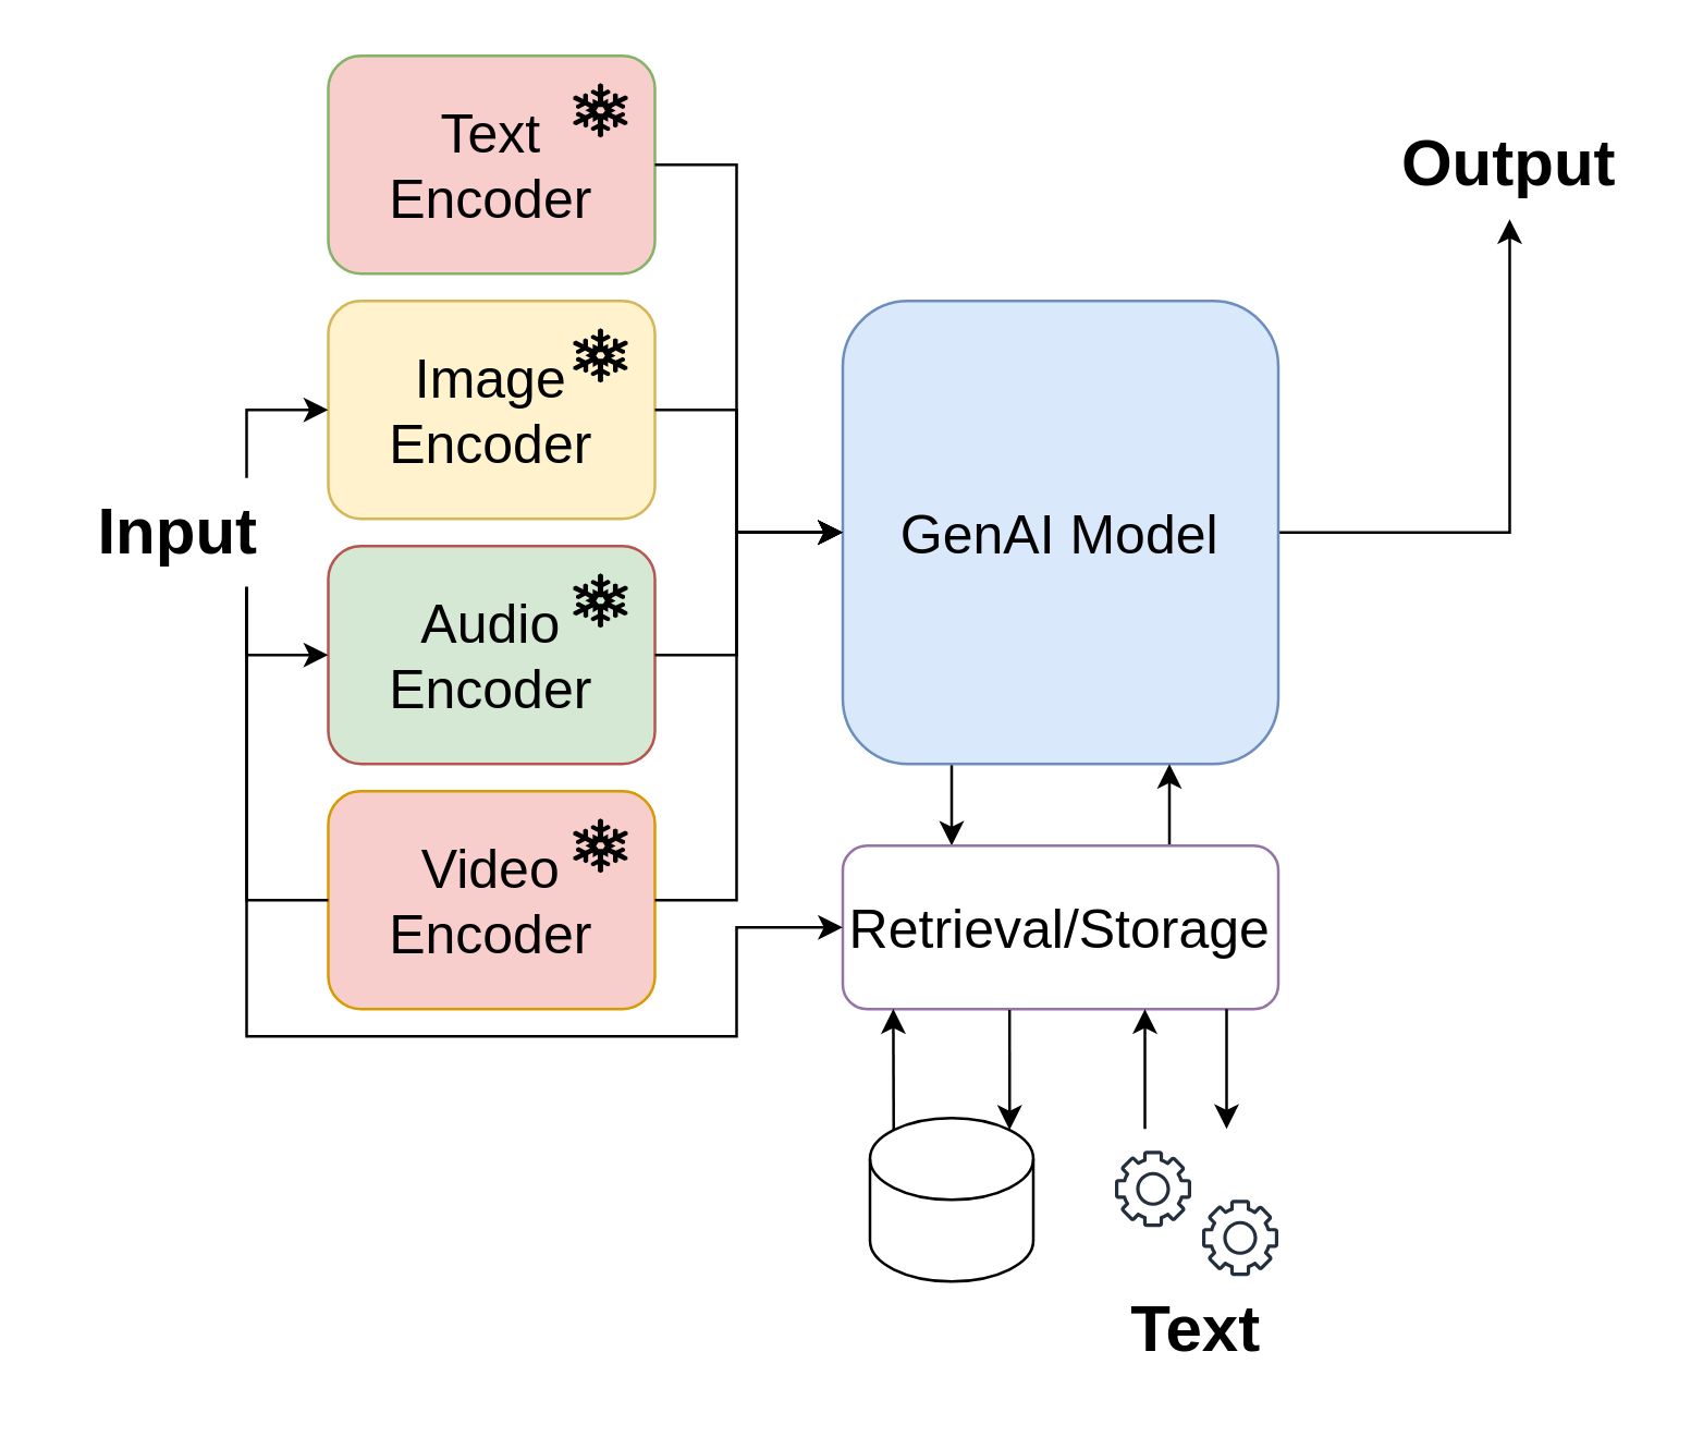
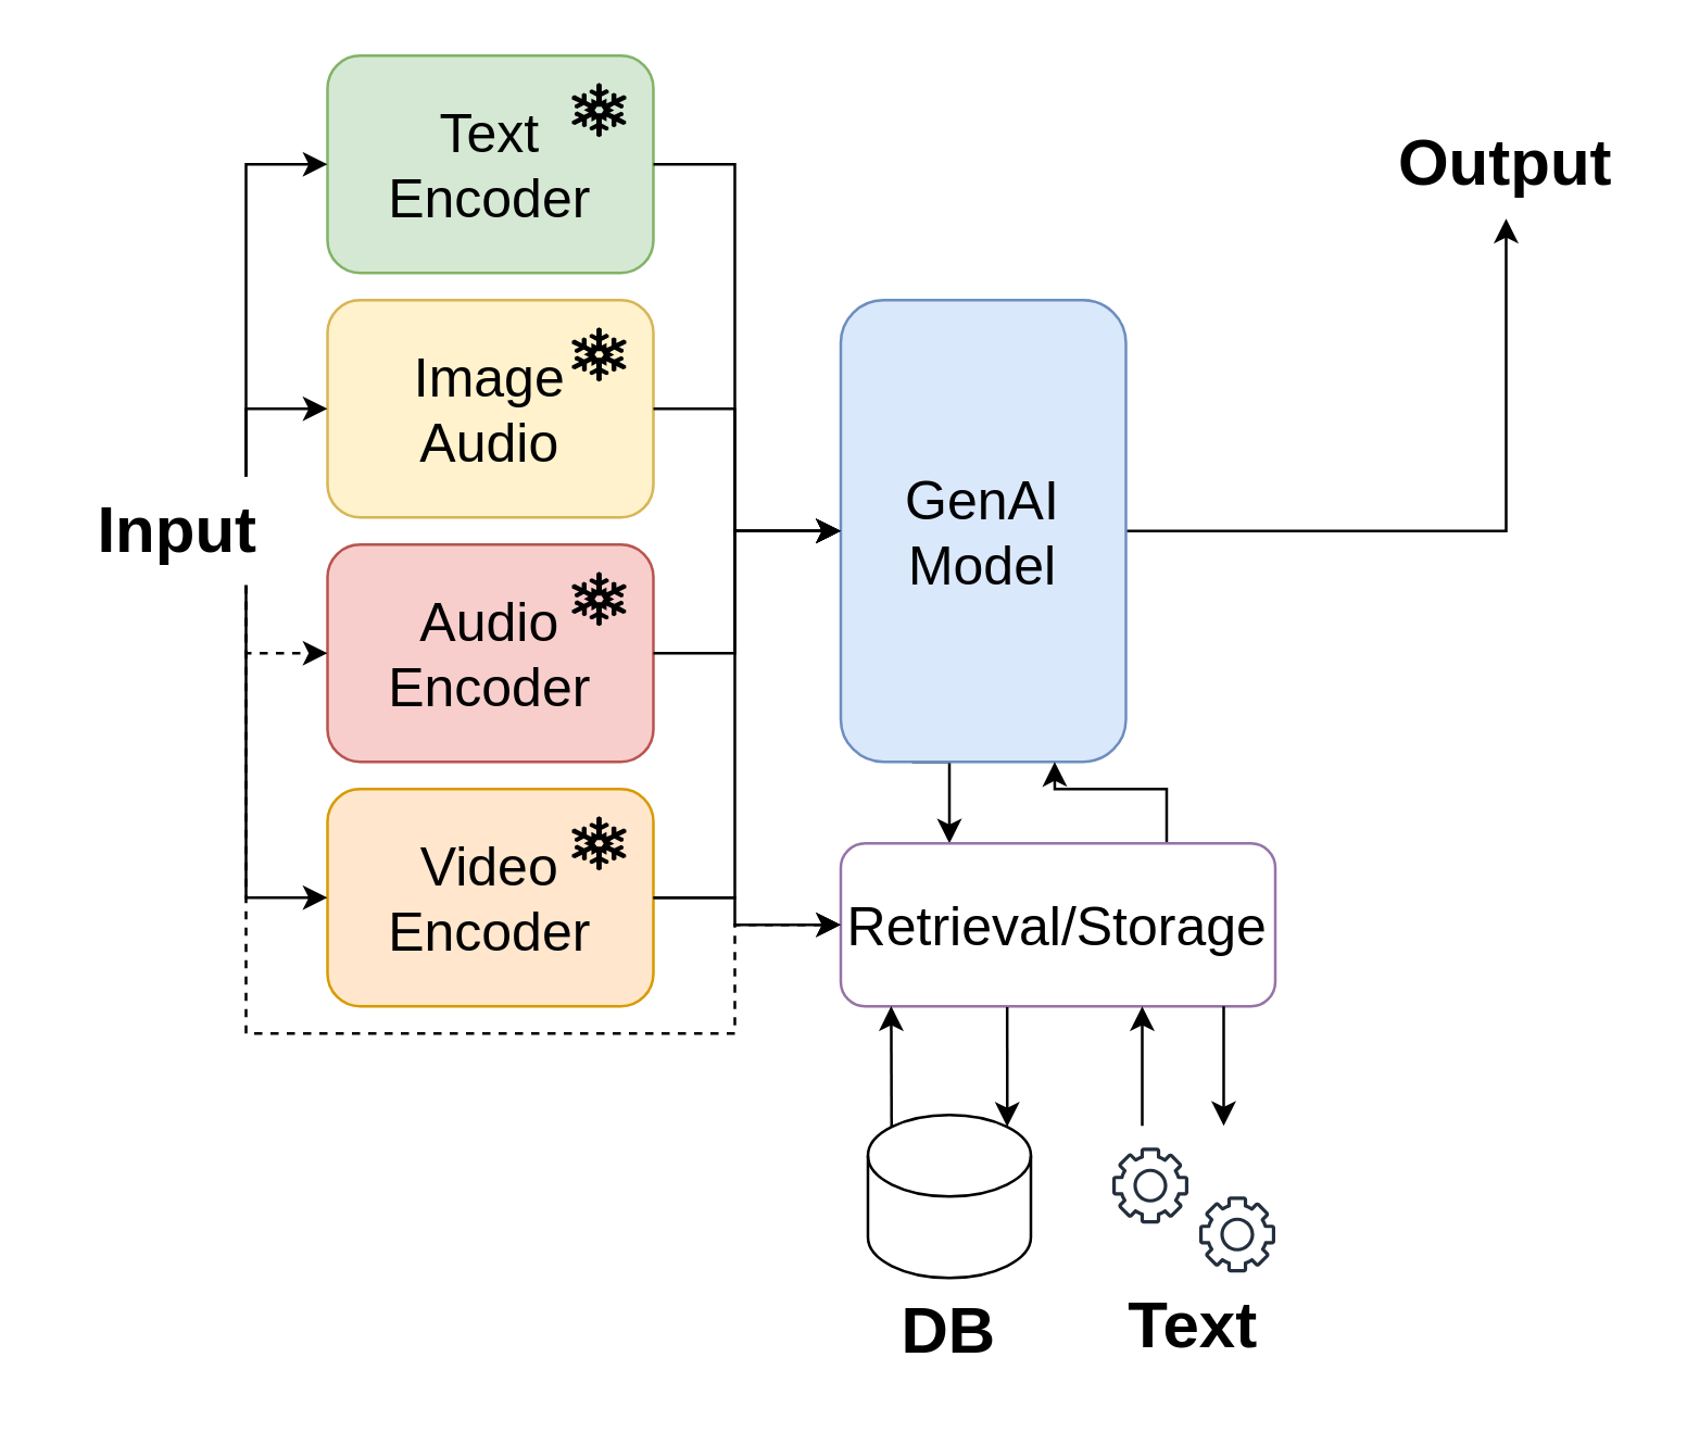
  <mxCell id="0" />
  <mxCell id="1" parent="0" />
  <mxCell id="2" style="edgeStyle=orthogonalEdgeStyle;rounded=0;orthogonalLoop=1;jettySize=auto;html=1;exitX=0.25;exitY=1;exitDx=0;exitDy=0;entryX=0.25;entryY=0;entryDx=0;entryDy=0;" parent="1" source="4" target="19" edge="1"><mxGeometry relative="1" as="geometry" /></mxCell>
  <mxCell id="3" style="edgeStyle=orthogonalEdgeStyle;rounded=0;orthogonalLoop=1;jettySize=auto;html=1;" parent="1" source="4" target="5" edge="1"><mxGeometry relative="1" as="geometry" /></mxCell>
- <mxCell id="4" value="&lt;font style=&quot;font-size: 20px;&quot;&gt;GenAI Model&lt;/font&gt;" style="rounded=1;whiteSpace=wrap;html=1;fillColor=#dae8fc;strokeColor=#6c8ebf;" parent="1" vertex="1"><mxGeometry x="309" y="110" width="160" height="170" as="geometry" /></mxCell>
+ <mxCell id="4" value="&lt;font style=&quot;font-size: 20px;&quot;&gt;GenAI Model&lt;/font&gt;" style="rounded=1;whiteSpace=wrap;html=1;fillColor=#dae8fc;strokeColor=#6c8ebf;" parent="1" vertex="1"><mxGeometry x="309" y="110" width="105" height="170" as="geometry" /></mxCell>
  <mxCell id="5" value="&lt;b&gt;&lt;font style=&quot;font-size: 24px;&quot;&gt;Output&lt;/font&gt;&lt;/b&gt;" style="text;html=1;align=center;verticalAlign=middle;whiteSpace=wrap;rounded=0;" parent="1" vertex="1"><mxGeometry x="509" y="40" width="90" height="40" as="geometry" /></mxCell>
  <mxCell id="6" value="" style="group" parent="1" vertex="1" connectable="0"><mxGeometry x="120" y="20" width="120" height="80" as="geometry" /></mxCell>
- <mxCell id="7" value="&lt;font style=&quot;font-size: 20px;&quot;&gt;Text&lt;/font&gt;&lt;div&gt;&lt;span style=&quot;font-size: 20px; background-color: initial;&quot;&gt;Encoder&lt;/span&gt;&lt;/div&gt;" style="rounded=1;whiteSpace=wrap;html=1;fillColor=#f8cecc;strokeColor=#82b366;" parent="6" vertex="1"><mxGeometry width="120" height="80" as="geometry" /></mxCell>
+ <mxCell id="7" value="&lt;font style=&quot;font-size: 20px;&quot;&gt;Text&lt;/font&gt;&lt;div&gt;&lt;span style=&quot;font-size: 20px; background-color: initial;&quot;&gt;Encoder&lt;/span&gt;&lt;/div&gt;" style="rounded=1;whiteSpace=wrap;html=1;fillColor=#d5e8d4;strokeColor=#82b366;" parent="6" vertex="1"><mxGeometry width="120" height="80" as="geometry" /></mxCell>
  <mxCell id="8" value="" style="shape=mxgraph.signs.nature.snowflake;html=1;pointerEvents=1;fillColor=#000000;strokeColor=none;verticalLabelPosition=bottom;verticalAlign=top;align=center;" parent="6" vertex="1"><mxGeometry x="90" y="10" width="20" height="20" as="geometry" /></mxCell>
  <mxCell id="9" value="" style="group" parent="1" vertex="1" connectable="0"><mxGeometry x="120" y="200" width="120" height="80" as="geometry" /></mxCell>
- <mxCell id="10" value="&lt;font style=&quot;font-size: 20px;&quot;&gt;Audio&lt;/font&gt;&lt;div&gt;&lt;span style=&quot;font-size: 20px; background-color: initial;&quot;&gt;Encoder&lt;/span&gt;&lt;/div&gt;" style="rounded=1;whiteSpace=wrap;html=1;fillColor=#d5e8d4;strokeColor=#b85450;" parent="9" vertex="1"><mxGeometry width="120" height="80" as="geometry" /></mxCell>
+ <mxCell id="10" value="&lt;font style=&quot;font-size: 20px;&quot;&gt;Audio&lt;/font&gt;&lt;div&gt;&lt;span style=&quot;font-size: 20px; background-color: initial;&quot;&gt;Encoder&lt;/span&gt;&lt;/div&gt;" style="rounded=1;whiteSpace=wrap;html=1;fillColor=#f8cecc;strokeColor=#b85450;" parent="9" vertex="1"><mxGeometry width="120" height="80" as="geometry" /></mxCell>
  <mxCell id="11" value="" style="shape=mxgraph.signs.nature.snowflake;html=1;pointerEvents=1;fillColor=#000000;strokeColor=none;verticalLabelPosition=bottom;verticalAlign=top;align=center;" parent="9" vertex="1"><mxGeometry x="90" y="10" width="20" height="20" as="geometry" /></mxCell>
  <mxCell id="12" value="" style="group" parent="1" vertex="1" connectable="0"><mxGeometry x="120" y="110" width="120" height="80" as="geometry" /></mxCell>
- <mxCell id="13" value="&lt;font style=&quot;font-size: 20px;&quot;&gt;Image&lt;/font&gt;&lt;div&gt;&lt;span style=&quot;font-size: 20px; background-color: initial;&quot;&gt;Encoder&lt;/span&gt;&lt;/div&gt;" style="rounded=1;whiteSpace=wrap;html=1;fillColor=#fff2cc;strokeColor=#d6b656;" parent="12" vertex="1"><mxGeometry width="120" height="80" as="geometry" /></mxCell>
+ <mxCell id="13" value="&lt;font style=&quot;font-size: 20px;&quot;&gt;Image&lt;/font&gt;&lt;div&gt;&lt;span style=&quot;font-size: 20px; background-color: initial;&quot;&gt;Audio&lt;/span&gt;&lt;/div&gt;" style="rounded=1;whiteSpace=wrap;html=1;fillColor=#fff2cc;strokeColor=#d6b656;" parent="12" vertex="1"><mxGeometry width="120" height="80" as="geometry" /></mxCell>
  <mxCell id="14" value="" style="shape=mxgraph.signs.nature.snowflake;html=1;pointerEvents=1;fillColor=#000000;strokeColor=none;verticalLabelPosition=bottom;verticalAlign=top;align=center;" parent="12" vertex="1"><mxGeometry x="90" y="10" width="20" height="20" as="geometry" /></mxCell>
  <mxCell id="15" value="" style="group" parent="1" vertex="1" connectable="0"><mxGeometry x="120" y="290" width="120" height="80" as="geometry" /></mxCell>
- <mxCell id="16" value="&lt;span style=&quot;font-size: 20px;&quot;&gt;Video&lt;/span&gt;&lt;br&gt;&lt;div&gt;&lt;span style=&quot;font-size: 20px; background-color: initial;&quot;&gt;Encoder&lt;/span&gt;&lt;/div&gt;" style="rounded=1;whiteSpace=wrap;html=1;fillColor=#f8cecc;strokeColor=#d79b00;" parent="15" vertex="1"><mxGeometry width="120" height="80" as="geometry" /></mxCell>
+ <mxCell id="16" value="&lt;span style=&quot;font-size: 20px;&quot;&gt;Video&lt;/span&gt;&lt;br&gt;&lt;div&gt;&lt;span style=&quot;font-size: 20px; background-color: initial;&quot;&gt;Encoder&lt;/span&gt;&lt;/div&gt;" style="rounded=1;whiteSpace=wrap;html=1;fillColor=#ffe6cc;strokeColor=#d79b00;" parent="15" vertex="1"><mxGeometry width="120" height="80" as="geometry" /></mxCell>
  <mxCell id="17" value="" style="shape=mxgraph.signs.nature.snowflake;html=1;pointerEvents=1;fillColor=#000000;strokeColor=none;verticalLabelPosition=bottom;verticalAlign=top;align=center;" parent="15" vertex="1"><mxGeometry x="90" y="10" width="20" height="20" as="geometry" /></mxCell>
  <mxCell id="18" style="edgeStyle=orthogonalEdgeStyle;rounded=0;orthogonalLoop=1;jettySize=auto;html=1;exitX=0.75;exitY=0;exitDx=0;exitDy=0;entryX=0.75;entryY=1;entryDx=0;entryDy=0;" parent="1" source="19" target="4" edge="1"><mxGeometry relative="1" as="geometry" /></mxCell>
  <mxCell id="19" value="&lt;font style=&quot;font-size: 20px;&quot;&gt;Retrieval/Storage&lt;/font&gt;" style="rounded=1;whiteSpace=wrap;html=1;fillColor=#ffffff;strokeColor=#9673a6;" parent="1" vertex="1"><mxGeometry x="309" y="310" width="160" height="60" as="geometry" /></mxCell>
+ <mxCell id="20" style="edgeStyle=orthogonalEdgeStyle;rounded=0;orthogonalLoop=1;jettySize=auto;html=1;entryX=0;entryY=0.5;entryDx=0;entryDy=0;" parent="1" source="25" target="7" edge="1"><mxGeometry relative="1" as="geometry"><Array as="points"><mxPoint x="90" y="195" /><mxPoint x="90" y="60" /></Array></mxGeometry></mxCell>
  <mxCell id="21" style="edgeStyle=orthogonalEdgeStyle;rounded=0;orthogonalLoop=1;jettySize=auto;html=1;entryX=0;entryY=0.5;entryDx=0;entryDy=0;" parent="1" source="25" target="13" edge="1"><mxGeometry relative="1" as="geometry"><Array as="points"><mxPoint x="90" y="195" /><mxPoint x="90" y="150" /></Array></mxGeometry></mxCell>
- <mxCell id="22" style="edgeStyle=orthogonalEdgeStyle;rounded=0;orthogonalLoop=1;jettySize=auto;html=1;entryX=0;entryY=0.5;entryDx=0;entryDy=0;" parent="1" source="25" target="10" edge="1"><mxGeometry relative="1" as="geometry"><Array as="points"><mxPoint x="90" y="195" /><mxPoint x="90" y="240" /></Array></mxGeometry></mxCell>
- <mxCell id="23" style="edgeStyle=orthogonalEdgeStyle;rounded=0;orthogonalLoop=1;jettySize=auto;html=1;entryX=0;entryY=0.5;entryDx=0;entryDy=0;endArrow=none;" parent="1" source="25" target="16" edge="1"><mxGeometry relative="1" as="geometry"><Array as="points"><mxPoint x="90" y="195" /><mxPoint x="90" y="330" /></Array></mxGeometry></mxCell>
- <mxCell id="24" style="edgeStyle=orthogonalEdgeStyle;rounded=0;orthogonalLoop=1;jettySize=auto;html=1;entryX=0;entryY=0.5;entryDx=0;entryDy=0;" edge="1" parent="1" source="25" target="19"><mxGeometry relative="1" as="geometry"><Array as="points"><mxPoint x="90" y="195" /><mxPoint x="90" y="380" /><mxPoint x="270" y="380" /><mxPoint x="270" y="340" /></Array></mxGeometry></mxCell>
+ <mxCell id="22" style="edgeStyle=orthogonalEdgeStyle;rounded=0;orthogonalLoop=1;jettySize=auto;html=1;entryX=0;entryY=0.5;entryDx=0;entryDy=0;dashed=1;" parent="1" source="25" target="10" edge="1"><mxGeometry relative="1" as="geometry"><Array as="points"><mxPoint x="90" y="195" /><mxPoint x="90" y="240" /></Array></mxGeometry></mxCell>
+ <mxCell id="23" style="edgeStyle=orthogonalEdgeStyle;rounded=0;orthogonalLoop=1;jettySize=auto;html=1;entryX=0;entryY=0.5;entryDx=0;entryDy=0;" parent="1" source="25" target="16" edge="1"><mxGeometry relative="1" as="geometry"><Array as="points"><mxPoint x="90" y="195" /><mxPoint x="90" y="330" /></Array></mxGeometry></mxCell>
+ <mxCell id="24" style="edgeStyle=orthogonalEdgeStyle;rounded=0;orthogonalLoop=1;jettySize=auto;html=1;entryX=0;entryY=0.5;entryDx=0;entryDy=0;dashed=1;" edge="1" parent="1" source="25" target="19"><mxGeometry relative="1" as="geometry"><Array as="points"><mxPoint x="90" y="195" /><mxPoint x="90" y="380" /><mxPoint x="270" y="380" /><mxPoint x="270" y="340" /></Array></mxGeometry></mxCell>
  <mxCell id="25" value="&lt;b&gt;&lt;font style=&quot;font-size: 24px;&quot;&gt;Input&lt;/font&gt;&lt;/b&gt;" style="text;html=1;align=center;verticalAlign=middle;whiteSpace=wrap;rounded=0;" parent="1" vertex="1"><mxGeometry x="20" y="175" width="90" height="40" as="geometry" /></mxCell>
  <mxCell id="26" value="" style="group" parent="1" vertex="1" connectable="0"><mxGeometry x="409" y="430" width="60" height="78" as="geometry" /></mxCell>
  <mxCell id="27" value="" style="sketch=0;outlineConnect=0;fontColor=#232F3E;gradientColor=none;fillColor=#232F3D;strokeColor=none;dashed=0;verticalLabelPosition=bottom;verticalAlign=top;align=center;html=1;fontSize=12;fontStyle=0;aspect=fixed;pointerEvents=1;shape=mxgraph.aws4.gear;" parent="26" vertex="1"><mxGeometry y="-8" width="28" height="28" as="geometry" /></mxCell>
  <mxCell id="28" value="" style="sketch=0;outlineConnect=0;fontColor=#232F3E;gradientColor=none;fillColor=#232F3D;strokeColor=none;dashed=0;verticalLabelPosition=bottom;verticalAlign=top;align=center;html=1;fontSize=12;fontStyle=0;aspect=fixed;pointerEvents=1;shape=mxgraph.aws4.gear;" parent="26" vertex="1"><mxGeometry x="32" y="10" width="28" height="28" as="geometry" /></mxCell>
  <mxCell id="29" value="&lt;span style=&quot;font-size: 24px;&quot;&gt;&lt;b&gt;Text&lt;/b&gt;&lt;/span&gt;" style="text;html=1;align=center;verticalAlign=middle;whiteSpace=wrap;rounded=0;" parent="26" vertex="1"><mxGeometry y="38" width="60" height="40" as="geometry" /></mxCell>
  <mxCell id="30" value="" style="group" parent="1" vertex="1" connectable="0"><mxGeometry x="319" y="410" width="60" height="100" as="geometry" /></mxCell>
  <mxCell id="31" value="" style="shape=cylinder3;whiteSpace=wrap;html=1;boundedLbl=1;backgroundOutline=1;size=15;" parent="30" vertex="1"><mxGeometry width="60" height="60" as="geometry" /></mxCell>
+ <mxCell id="32" value="&lt;span style=&quot;font-size: 24px;&quot;&gt;&lt;b&gt;DB&lt;/b&gt;&lt;/span&gt;" style="text;html=1;align=center;verticalAlign=middle;whiteSpace=wrap;rounded=0;" parent="30" vertex="1"><mxGeometry y="60" width="60" height="40" as="geometry" /></mxCell>
  <mxCell id="33" style="edgeStyle=orthogonalEdgeStyle;rounded=0;orthogonalLoop=1;jettySize=auto;html=1;entryX=0;entryY=0.5;entryDx=0;entryDy=0;" parent="1" source="7" target="4" edge="1"><mxGeometry relative="1" as="geometry"><Array as="points"><mxPoint x="270" y="60" /><mxPoint x="270" y="195" /></Array></mxGeometry></mxCell>
  <mxCell id="34" style="edgeStyle=orthogonalEdgeStyle;rounded=0;orthogonalLoop=1;jettySize=auto;html=1;entryX=0;entryY=0.5;entryDx=0;entryDy=0;" parent="1" source="13" target="4" edge="1"><mxGeometry relative="1" as="geometry"><Array as="points"><mxPoint x="270" y="150" /><mxPoint x="270" y="195" /></Array></mxGeometry></mxCell>
  <mxCell id="35" style="edgeStyle=orthogonalEdgeStyle;rounded=0;orthogonalLoop=1;jettySize=auto;html=1;entryX=0;entryY=0.5;entryDx=0;entryDy=0;" parent="1" source="10" target="4" edge="1"><mxGeometry relative="1" as="geometry"><mxPoint x="250" y="220" as="targetPoint" /><Array as="points"><mxPoint x="270" y="240" /><mxPoint x="270" y="195" /></Array></mxGeometry></mxCell>
  <mxCell id="36" style="edgeStyle=orthogonalEdgeStyle;rounded=0;orthogonalLoop=1;jettySize=auto;html=1;entryX=0;entryY=0.5;entryDx=0;entryDy=0;" parent="1" source="16" target="4" edge="1"><mxGeometry relative="1" as="geometry"><mxPoint x="250" y="250" as="targetPoint" /><Array as="points"><mxPoint x="270" y="330" /><mxPoint x="270" y="195" /></Array></mxGeometry></mxCell>
  <mxCell id="37" value="" style="endArrow=classic;html=1;rounded=0;entryX=0.855;entryY=0;entryDx=0;entryDy=4.35;entryPerimeter=0;exitX=0.383;exitY=1.005;exitDx=0;exitDy=0;exitPerimeter=0;" parent="1" source="19" target="31" edge="1"><mxGeometry width="50" height="50" relative="1" as="geometry"><mxPoint x="300" y="420" as="sourcePoint" /><mxPoint x="350" y="370" as="targetPoint" /></mxGeometry></mxCell>
  <mxCell id="38" value="" style="endArrow=classic;html=1;rounded=0;entryX=0.116;entryY=0.999;entryDx=0;entryDy=0;entryPerimeter=0;exitX=0.145;exitY=0;exitDx=0;exitDy=4.35;exitPerimeter=0;" parent="1" source="31" target="19" edge="1"><mxGeometry width="50" height="50" relative="1" as="geometry"><mxPoint x="300" y="420" as="sourcePoint" /><mxPoint x="350" y="370" as="targetPoint" /></mxGeometry></mxCell>
  <mxCell id="39" value="" style="endArrow=classic;html=1;rounded=0;entryX=0.116;entryY=0.999;entryDx=0;entryDy=0;entryPerimeter=0;exitX=0.145;exitY=0;exitDx=0;exitDy=4.35;exitPerimeter=0;" parent="1" edge="1"><mxGeometry width="50" height="50" relative="1" as="geometry"><mxPoint x="420" y="414" as="sourcePoint" /><mxPoint x="420" y="370" as="targetPoint" /></mxGeometry></mxCell>
  <mxCell id="40" value="" style="endArrow=classic;html=1;rounded=0;entryX=0.855;entryY=0;entryDx=0;entryDy=4.35;entryPerimeter=0;exitX=0.383;exitY=1.005;exitDx=0;exitDy=0;exitPerimeter=0;" parent="1" edge="1"><mxGeometry width="50" height="50" relative="1" as="geometry"><mxPoint x="450" y="370" as="sourcePoint" /><mxPoint x="450" y="414" as="targetPoint" /></mxGeometry></mxCell>
+ <mxCell id="41" style="edgeStyle=orthogonalEdgeStyle;rounded=0;orthogonalLoop=1;jettySize=auto;html=1;" parent="1" source="16" target="19" edge="1"><mxGeometry relative="1" as="geometry"><Array as="points"><mxPoint x="270" y="330" /><mxPoint x="270" y="340" /></Array></mxGeometry></mxCell>
